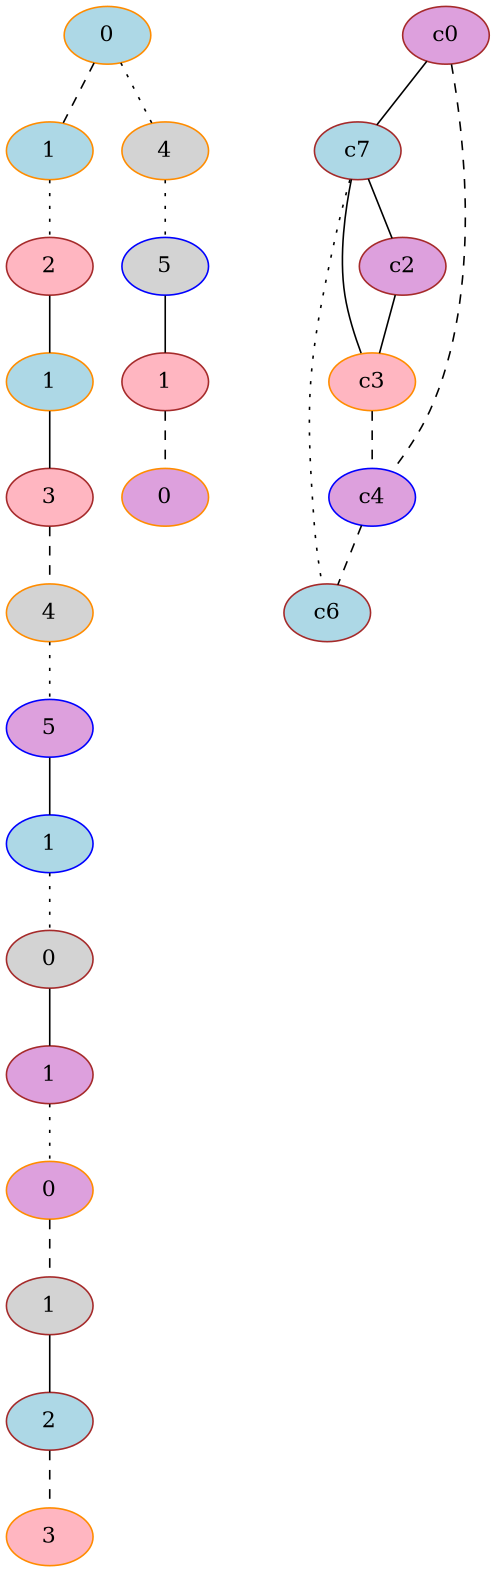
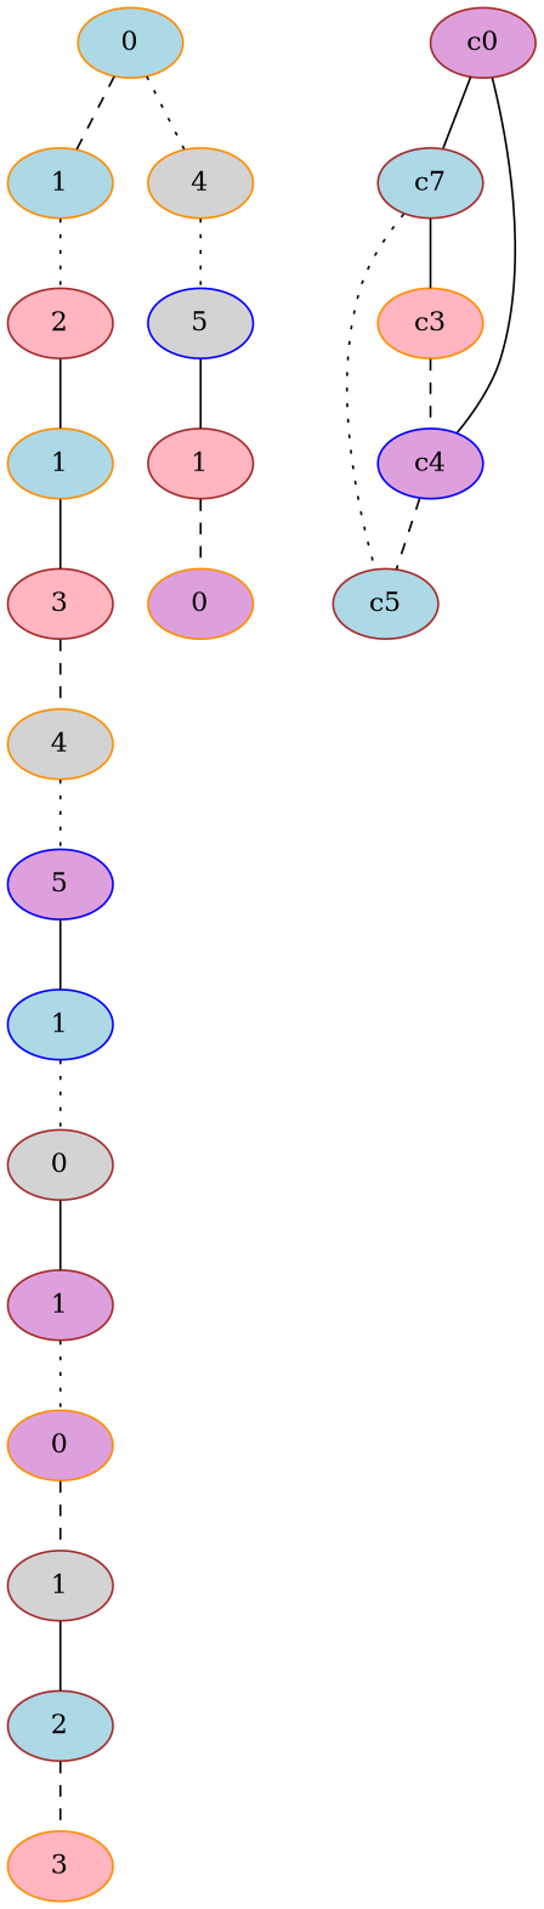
  graph {
    node [color=brown fillcolor=lightblue style=filled]
    edge [style=solid]
    n1 [color=darkorange label=0]
    n2 [color=darkorange label=1]
    n3 [color=darkorange fillcolor=lightgrey label=4]
    n4 [fillcolor=lightpink label=2]
    n5 [color=blue fillcolor=lightgrey label=5]
    n6 [color=darkorange label=1]
    n7 [fillcolor=lightpink label=3]
    n8 [color=darkorange fillcolor=lightgrey label=4]
    n9 [color=blue fillcolor=plum label=5]
    n10 [color=blue label=1]
    n11 [fillcolor=lightgrey label=0]
    n12 [fillcolor=plum label=1]
    n13 [color=darkorange fillcolor=plum label=0]
    n14 [fillcolor=lightgrey label=1]
    n15 [label=2]
    n16 [color=darkorange fillcolor=lightpink label=3]
    n17 [fillcolor=lightpink label=1]
    n18 [color=darkorange fillcolor=plum label=0]
    c0 [fillcolor=plum]
    n20 [label=c7]
    c4 [color=blue fillcolor=plum]
-   c2 [fillcolor=plum]
    c3 [color=darkorange fillcolor=lightpink]
-   c5 [label=c6]
+   c5
    n1 -- n2 [style=dashed]
    n1 -- n3 [style=dotted]
    n2 -- n4 [style=dotted]
    n3 -- n5 [style=dotted]
    n4 -- n6
    n5 -- n17
    n6 -- n7
    n7 -- n8 [style=dashed]
    n8 -- n9 [style=dotted]
    n9 -- n10
    n10 -- n11 [style=dotted]
    n11 -- n12
    n12 -- n13 [style=dotted]
    n13 -- n14 [style=dashed]
    n14 -- n15
    n15 -- n16 [style=dashed]
    n17 -- n18 [style=dashed]
    c0 -- n20
-   c0 -- c4 [style=dashed]
-   n20 -- c2
+   c0 -- c4
    n20 -- c3
    n20 -- c5 [style=dotted]
    c4 -- c5 [style=dashed]
-   c2 -- c3
    c3 -- c4 [style=dashed]
  }
